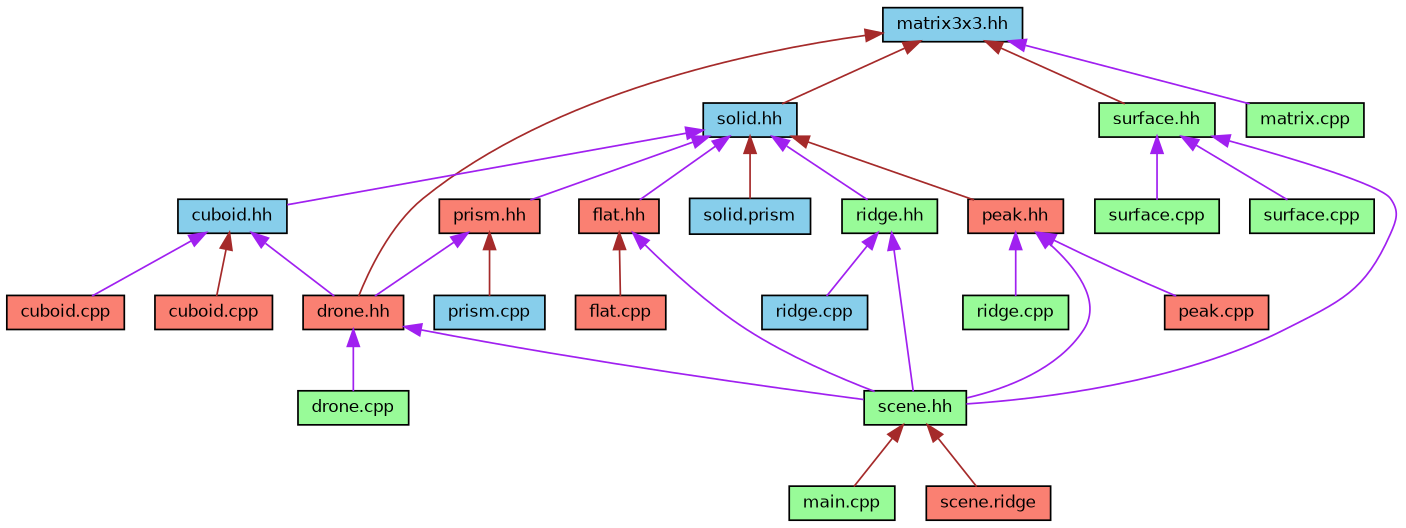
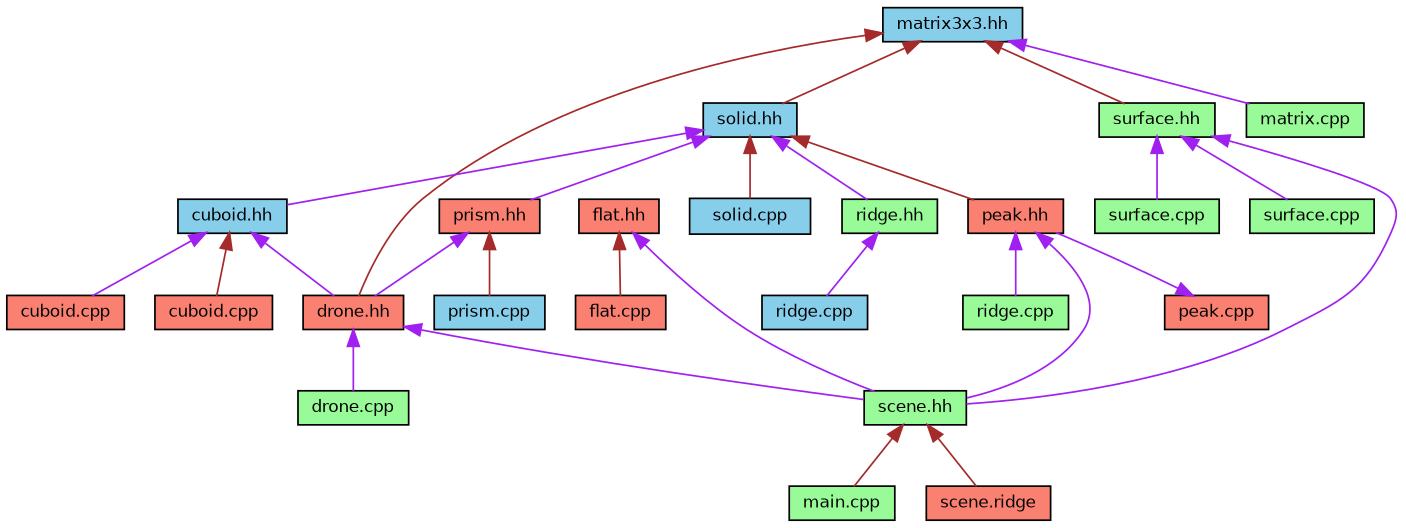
  digraph {
    node [color=black fillcolor=salmon fontname=Helvetica fontsize=10 shape=record style=filled]
    edge [color=purple dir=back fontname=Helvetica fontsize=10 labelfontname=Helvetica labelfontsize=10 style=solid]
    n1 [fillcolor=skyblue fontcolor=black height=0.2 label="matrix3x3.hh" width=0.4]
    n2 [fillcolor=skyblue height=0.2 label="solid.hh" width=0.4]
    n3 [height=0.2 label="drone.hh" width=0.4]
    n4 [fillcolor=palegreen height=0.2 label="surface.hh" width=0.4]
    n5 [fillcolor=palegreen height=0.2 label="matrix.cpp" width=0.4]
    n6 [fillcolor=skyblue height=0.2 label="cuboid.hh" width=0.4]
    n7 [height=0.2 label="prism.hh" width=0.4]
    n8 [height=0.2 label="flat.hh" width=0.4]
    n9 [height=0.2 label="peak.hh" width=0.4]
    n10 [fillcolor=palegreen height=0.2 label="ridge.hh" width=0.4]
-   n11 [fillcolor=skyblue height=0.2 label="solid.prism" width=0.4]
+   n11 [fillcolor=skyblue height=0.2 label="solid.cpp" width=0.4]
    n12 [fillcolor=palegreen height=0.2 label="scene.hh" width=0.4]
    n13 [fillcolor=palegreen height=0.2 label="drone.cpp" width=0.4]
    n14 [fillcolor=palegreen height=0.2 label="surface.cpp" width=0.4]
    n15 [fillcolor=palegreen height=0.2 label="surface.cpp" width=0.4]
    n16 [height=0.2 label="cuboid.cpp" width=0.4]
    n17 [height=0.2 label="cuboid.cpp" width=0.4]
    n18 [fillcolor=skyblue height=0.2 label="prism.cpp" width=0.4]
    n19 [height=0.2 label="flat.cpp" width=0.4]
    n20 [height=0.2 label="peak.cpp" width=0.4]
    n21 [fillcolor=palegreen height=0.2 label="ridge.cpp" width=0.4]
    n22 [fillcolor=skyblue height=0.2 label="ridge.cpp" width=0.4]
    n23 [fillcolor=palegreen height=0.2 label="main.cpp" width=0.4]
    n24 [height=0.2 label="scene.ridge" width=0.4]
    n1 -> n2 [color=brown]
    n1 -> n3 [color=brown]
    n1 -> n4 [color=brown]
    n1 -> n5
    n2 -> n6
    n2 -> n7
-   n2 -> n8
    n2 -> n9 [color=brown]
    n2 -> n10
    n2 -> n11 [color=brown]
    n3 -> n12
    n3 -> n13
    n4 -> n12
    n4 -> n14
    n4 -> n15
    n6 -> n3
    n6 -> n16 [color=brown]
    n6 -> n17
    n7 -> n3
    n7 -> n18 [color=brown]
    n8 -> n12
    n8 -> n19 [color=brown]
    n9 -> n12
-   n9 -> n20
+   n20 -> n9
    n9 -> n21
-   n10 -> n12
    n10 -> n22
    n12 -> n23 [color=brown]
    n12 -> n24 [color=brown]
  }
